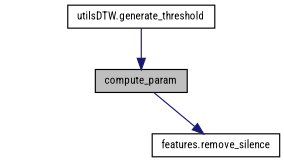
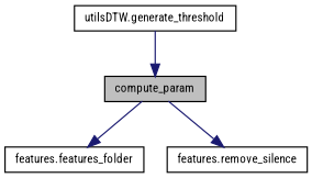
  digraph {
    fontname="Roboto Condensed"
    rankdir=TB
    node [color=black fillcolor=white fontname="Roboto Condensed" fontsize=10 shape=record style=filled]
    edge [color=midnightblue fontname="Roboto Condensed" fontsize=10 labelfontname=Helvetica labelfontsize=10 style=solid]
    n1 [fillcolor=grey75 fontcolor=black height=0.2 label=compute_param width=0.4]
+   n2 [height=0.2 label="features.features_folder" width=0.4]
    n3 [height=0.2 label="features.remove_silence" width=0.4]
    n4 [height=0.2 label="utilsDTW.generate_threshold" width=0.4]
+   n1 -> n2
    n1 -> n3
    n4 -> n1
  }
